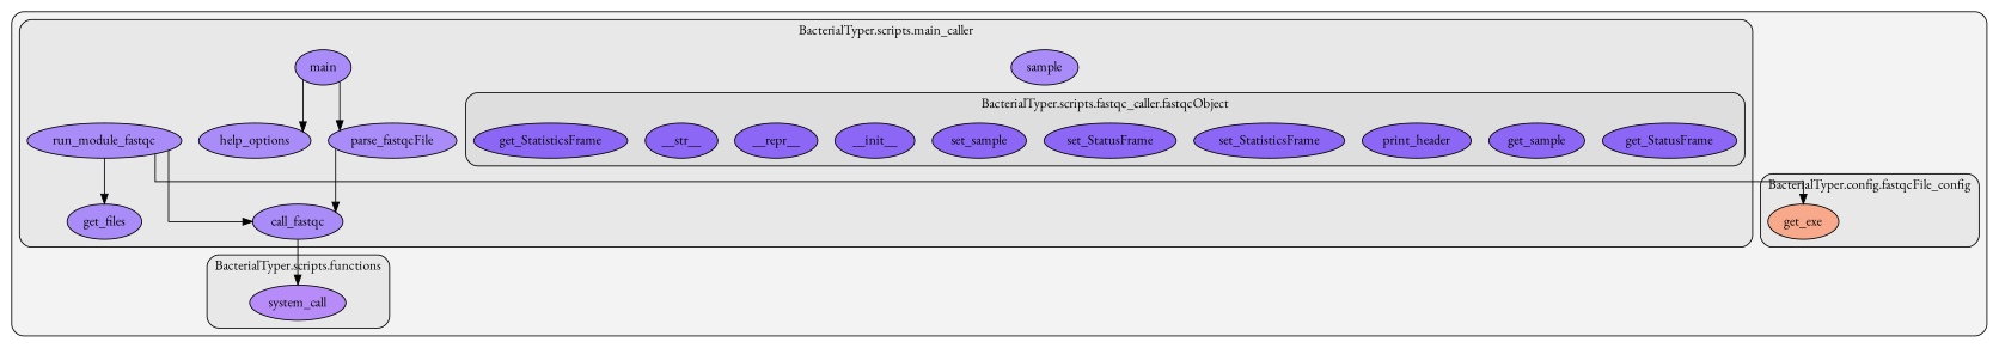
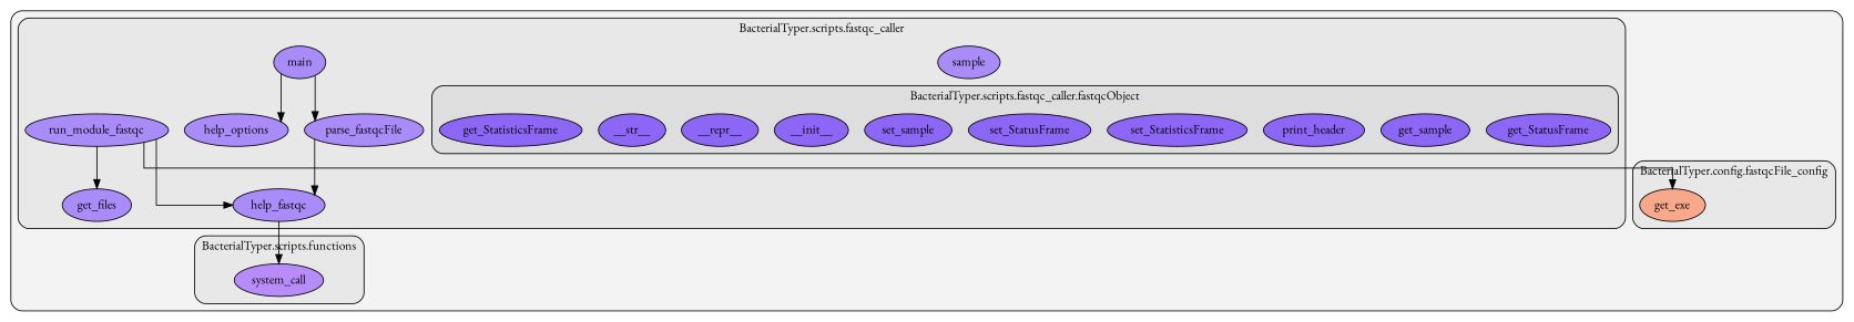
  digraph {
    clusterrank=local
    fontname="EB Garamond"
    rankdir=TB
    splines=ortho
    node [fillcolor="#6932ffb2" fontcolor="#000000" fontname="EB Garamond" group=32 style=filled]
    edge [color="#ffffff00" fontname="EB Garamond" style=dashed]
    n1 [fillcolor="#ff8e65b2" group=2 label=get_exe]
    n2 [label=__init__]
    n3 [label=__repr__]
    n4 [label=__str__]
    n5 [label=get_StatisticsFrame]
    n6 [label=get_StatusFrame]
    n7 [label=get_sample]
    n8 [label=print_header]
    n9 [label=set_StatisticsFrame]
    n10 [label=set_StatusFrame]
    n11 [label=set_sample]
-   n12 [fillcolor="#8e65ffb2" label=call_fastqc]
+   n12 [fillcolor="#8e65ffb2" label=help_fastqc]
    n13 [fillcolor="#8e65ffb2" label=sample]
    n14 [fillcolor="#8e65ffb2" label=get_files]
    n15 [fillcolor="#8e65ffb2" label=help_options]
    n16 [fillcolor="#8e65ffb2" label=main]
    n17 [fillcolor="#8e65ffb2" label=parse_fastqcFile]
    n18 [fillcolor="#8e65ffb2" label=run_module_fastqc]
    n19 [fillcolor="#a365ffb2" group=33 label=system_call]
    subgraph cluster_1 {
      fillcolor="#80808018"
      style="filled,rounded"
      subgraph cluster_2 {
        fillcolor="#80808018"
        label="BacterialTyper.config.fastqcFile_config"
        style="filled,rounded"
        n1
      }
      subgraph cluster_3 {
        fillcolor="#80808018"
-       label="BacterialTyper.scripts.main_caller"
+       label="BacterialTyper.scripts.fastqc_caller"
        style="filled,rounded"
        n12
        n13
        n14
        n15
        n16
        n17
        n18
        subgraph cluster_4 {
          fillcolor="#80808018"
          label="BacterialTyper.scripts.fastqc_caller.fastqcObject"
          style="filled,rounded"
          n2
          n3
          n4
          n5
          n6
          n7
          n8
          n9
          n10
          n11
        }
      }
      subgraph cluster_5 {
        fillcolor="#80808018"
        label="BacterialTyper.scripts.functions"
        style="filled,rounded"
        n19
      }
    }
    n12 -> n19 [color="#000000" style=solid]
    n13 -> n2
    n13 -> n3
    n13 -> n4
    n13 -> n5
    n13 -> n6
    n13 -> n7
    n13 -> n8
    n13 -> n9
    n13 -> n10
    n13 -> n11
    n16 -> n15 [color="#000000" style=solid]
    n16 -> n17 [color="#000000" style=solid]
    n17 -> n12 [color="#000000" style=solid]
    n18 -> n1 [color="#000000" style=solid]
    n18 -> n12 [color="#000000" style=solid]
    n18 -> n14 [color="#000000" style=solid]
  }
